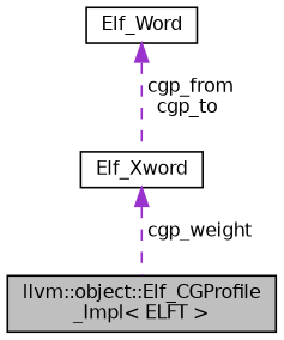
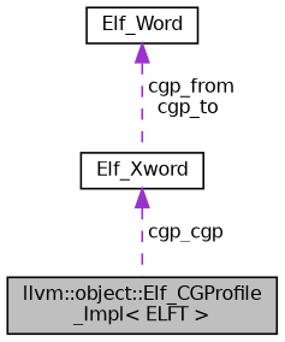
  digraph {
    node [color=black fontname=Helvetica fontsize=10 shape=box]
    edge [color=darkorchid3 dir=back fontname=Helvetica fontsize=10 labelfontname=Helvetica labelfontsize=10 style=dashed]
    n1 [fillcolor=grey75 fontcolor=black height=0.2 label="llvm::object::Elf_CGProfile\l_Impl\< ELFT \>" style=filled width=0.4]
    n2 [height=0.2 label=Elf_Word width=0.4]
    n3 [height=0.2 label=Elf_Xword width=0.4]
    n2 -> n3 [label=" cgp_from\ncgp_to"]
-   n3 -> n1 [label=" cgp_weight"]
+   n3 -> n1 [label=" cgp_cgp"]
  }
